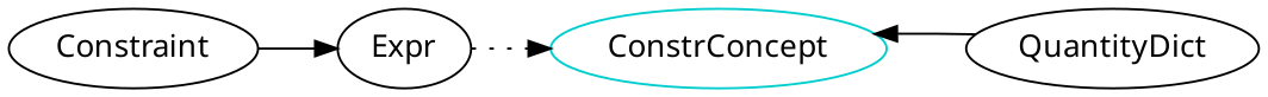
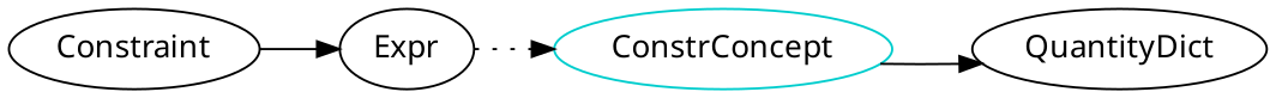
  digraph {
    fontname="Noto Sans"
    rankdir=LR
    node [fontname="Noto Sans"]
    edge [fontname="Noto Sans"]
    n1 [color=cyan3 label=ConstrConcept shape=oval]
    QuantityDict
    Constraint
    Expr
-   QuantityDict -> n1
+   n1 -> QuantityDict
    Constraint -> Expr
    Expr -> n1 [style=dotted]
  }
